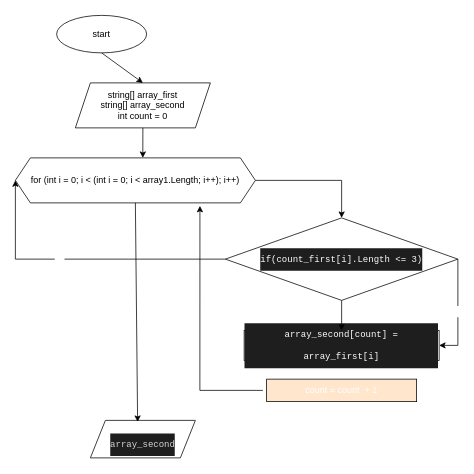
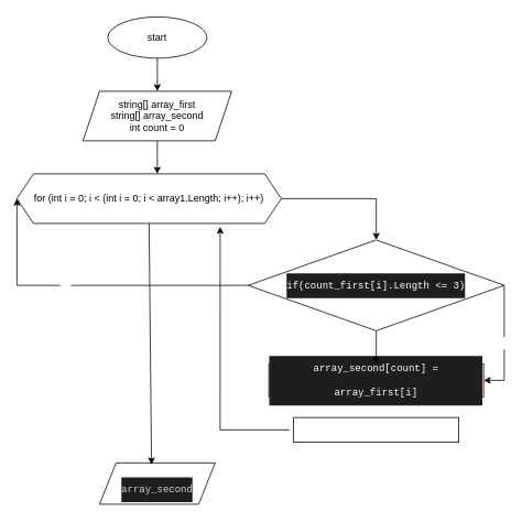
  <mxCell id="0" />
  <mxCell id="1" parent="0" />
- <mxCell id="2" value="start" style="ellipse;whiteSpace=wrap;html=1;" vertex="1" parent="1"><mxGeometry x="75" y="20" width="120" height="50" as="geometry" /></mxCell>
+ <mxCell id="2" value="start" style="ellipse;whiteSpace=wrap;html=1;" vertex="1" parent="1"><mxGeometry x="130" y="20" width="120" height="50" as="geometry" /></mxCell>
  <mxCell id="3" value="string[] array_first&lt;br&gt;string[] array_second&lt;br&gt;int count = 0" style="shape=parallelogram;perimeter=parallelogramPerimeter;whiteSpace=wrap;html=1;fixedSize=1;" vertex="1" parent="1"><mxGeometry x="100" y="110" width="180" height="60" as="geometry" /></mxCell>
  <mxCell id="4" style="edgeStyle=orthogonalEdgeStyle;rounded=0;orthogonalLoop=1;jettySize=auto;html=1;exitX=0;exitY=0.5;exitDx=0;exitDy=0;" edge="1" parent="1" source="5"><mxGeometry relative="1" as="geometry"><mxPoint x="40" y="240" as="targetPoint" /></mxGeometry></mxCell>
  <mxCell id="5" value="for (int i = 0; i &amp;lt; (int i = 0; i &amp;lt; array1.Length; i++); i++)" style="shape=hexagon;perimeter=hexagonPerimeter2;whiteSpace=wrap;html=1;fixedSize=1;" vertex="1" parent="1"><mxGeometry x="20" y="210" width="320" height="60" as="geometry" /></mxCell>
  <mxCell id="6" value="&lt;div style=&quot;background-color: rgb(30, 30, 30); font-family: Consolas, &amp;quot;Courier New&amp;quot;, monospace; line-height: 30px;&quot;&gt;&lt;font style=&quot;font-size: 12px;&quot; color=&quot;#ffffff&quot;&gt;if(count_first[i].Length &amp;lt;= 3)&lt;/font&gt;&lt;/div&gt;" style="rhombus;whiteSpace=wrap;html=1;" vertex="1" parent="1"><mxGeometry x="300" y="290" width="310" height="110" as="geometry" /></mxCell>
- <mxCell id="7" value="&lt;div style=&quot;background-color: rgb(30, 30, 30); font-family: Consolas, &amp;quot;Courier New&amp;quot;, monospace; line-height: 30px; font-size: 12px;&quot;&gt;&lt;font color=&quot;#ffffff&quot;&gt;array_second[count] = array_first[i]&lt;/font&gt;&lt;/div&gt;" style="rounded=0;whiteSpace=wrap;html=1;fontSize=14;" vertex="1" parent="1"><mxGeometry x="325" y="440" width="260" height="40" as="geometry" /></mxCell>
- <mxCell id="8" value="count =&amp;nbsp;count&amp;nbsp; + 1" style="rounded=0;whiteSpace=wrap;html=1;fontSize=12;fontColor=#FFFFFF;fillColor=#ffe6cc;" vertex="1" parent="1"><mxGeometry x="355" y="505" width="200" height="30" as="geometry" /></mxCell>
+ <mxCell id="7" value="&lt;div style=&quot;background-color: rgb(30, 30, 30); font-family: Consolas, &amp;quot;Courier New&amp;quot;, monospace; line-height: 30px; font-size: 12px;&quot;&gt;&lt;font color=&quot;#ffffff&quot;&gt;array_second[count] = array_first[i]&lt;/font&gt;&lt;/div&gt;" style="rounded=0;whiteSpace=wrap;html=1;fontSize=14;fillColor=#ffe6cc;" vertex="1" parent="1"><mxGeometry x="325" y="440" width="260" height="40" as="geometry" /></mxCell>
+ <mxCell id="8" value="count =&amp;nbsp;count&amp;nbsp; + 1" style="rounded=0;whiteSpace=wrap;html=1;fontSize=12;fontColor=#FFFFFF;" vertex="1" parent="1"><mxGeometry x="355" y="505" width="200" height="30" as="geometry" /></mxCell>
  <mxCell id="9" value="" style="endArrow=classic;html=1;rounded=0;fontSize=12;fontColor=#FFFFFF;exitX=1;exitY=0.5;exitDx=0;exitDy=0;entryX=0.5;entryY=0;entryDx=0;entryDy=0;" edge="1" parent="1" source="5" target="6"><mxGeometry width="50" height="50" relative="1" as="geometry"><mxPoint x="210" y="380" as="sourcePoint" /><mxPoint x="260" y="330" as="targetPoint" /><Array as="points"><mxPoint x="455" y="240" /></Array></mxGeometry></mxCell>
  <mxCell id="10" value="" style="endArrow=classic;html=1;rounded=0;fontSize=12;fontColor=#FFFFFF;entryX=0;entryY=0.5;entryDx=0;entryDy=0;exitX=0;exitY=0.5;exitDx=0;exitDy=0;" edge="1" parent="1" source="6" target="5"><mxGeometry width="50" height="50" relative="1" as="geometry"><mxPoint x="210" y="380" as="sourcePoint" /><mxPoint x="260" y="330" as="targetPoint" /><Array as="points"><mxPoint x="20" y="345" /></Array></mxGeometry></mxCell>
  <mxCell id="11" value="no" style="edgeLabel;html=1;align=center;verticalAlign=middle;resizable=0;points=[];fontSize=12;fontColor=#FFFFFF;" vertex="1" connectable="0" parent="10"><mxGeometry x="0.153" y="2" relative="1" as="geometry"><mxPoint as="offset" /></mxGeometry></mxCell>
  <mxCell id="12" value="yes" style="endArrow=classic;html=1;rounded=0;fontSize=12;fontColor=#FFFFFF;entryX=1;entryY=0.5;entryDx=0;entryDy=0;exitX=1;exitY=0.5;exitDx=0;exitDy=0;" edge="1" parent="1" source="6" target="7"><mxGeometry width="50" height="50" relative="1" as="geometry"><mxPoint x="210" y="380" as="sourcePoint" /><mxPoint x="260" y="330" as="targetPoint" /><Array as="points"><mxPoint x="610" y="460" /></Array></mxGeometry></mxCell>
  <mxCell id="13" value="" style="endArrow=classic;html=1;rounded=0;fontSize=12;fontColor=#FFFFFF;entryX=0.769;entryY=1.067;entryDx=0;entryDy=0;entryPerimeter=0;" edge="1" parent="1" target="5"><mxGeometry width="50" height="50" relative="1" as="geometry"><mxPoint x="350" y="520" as="sourcePoint" /><mxPoint x="260" y="330" as="targetPoint" /><Array as="points"><mxPoint x="266" y="520" /></Array></mxGeometry></mxCell>
  <mxCell id="14" value="" style="endArrow=classic;html=1;rounded=0;fontSize=12;fontColor=#FFFFFF;exitX=0.5;exitY=1;exitDx=0;exitDy=0;entryX=0.5;entryY=0;entryDx=0;entryDy=0;" edge="1" parent="1" source="2" target="3"><mxGeometry width="50" height="50" relative="1" as="geometry"><mxPoint x="210" y="220" as="sourcePoint" /><mxPoint x="260" y="170" as="targetPoint" /></mxGeometry></mxCell>
  <mxCell id="15" value="" style="endArrow=classic;html=1;rounded=0;fontSize=12;fontColor=#FFFFFF;exitX=0.5;exitY=1;exitDx=0;exitDy=0;entryX=0.531;entryY=0;entryDx=0;entryDy=0;entryPerimeter=0;" edge="1" parent="1" source="3" target="5"><mxGeometry width="50" height="50" relative="1" as="geometry"><mxPoint x="210" y="220" as="sourcePoint" /><mxPoint x="260" y="170" as="targetPoint" /></mxGeometry></mxCell>
  <mxCell id="16" value="&lt;font style=&quot;font-size: 12px;&quot;&gt;Output&lt;br&gt;&lt;/font&gt;&lt;div style=&quot;color: rgb(212, 212, 212); background-color: rgb(30, 30, 30); font-family: Consolas, &amp;quot;Courier New&amp;quot;, monospace; line-height: 30px;&quot;&gt;&lt;font style=&quot;font-size: 12px;&quot;&gt;array_second&lt;/font&gt;&lt;/div&gt;" style="shape=parallelogram;perimeter=parallelogramPerimeter;whiteSpace=wrap;html=1;fixedSize=1;fontSize=12;fontColor=#FFFFFF;" vertex="1" parent="1"><mxGeometry x="120" y="560" width="140" height="50" as="geometry" /></mxCell>
  <mxCell id="17" value="" style="endArrow=classic;html=1;rounded=0;fontSize=12;fontColor=#FFFFFF;exitX=0.5;exitY=1;exitDx=0;exitDy=0;entryX=0.45;entryY=0.04;entryDx=0;entryDy=0;entryPerimeter=0;" edge="1" parent="1" source="5" target="16"><mxGeometry width="50" height="50" relative="1" as="geometry"><mxPoint x="210" y="540" as="sourcePoint" /><mxPoint x="260" y="490" as="targetPoint" /></mxGeometry></mxCell>
  <mxCell id="18" value="" style="endArrow=classic;html=1;rounded=0;fontSize=12;fontColor=#FFFFFF;exitX=0.5;exitY=1;exitDx=0;exitDy=0;entryX=0.5;entryY=0;entryDx=0;entryDy=0;" edge="1" parent="1" source="6" target="7"><mxGeometry width="50" height="50" relative="1" as="geometry"><mxPoint x="210" y="390" as="sourcePoint" /><mxPoint x="260" y="340" as="targetPoint" /></mxGeometry></mxCell>
